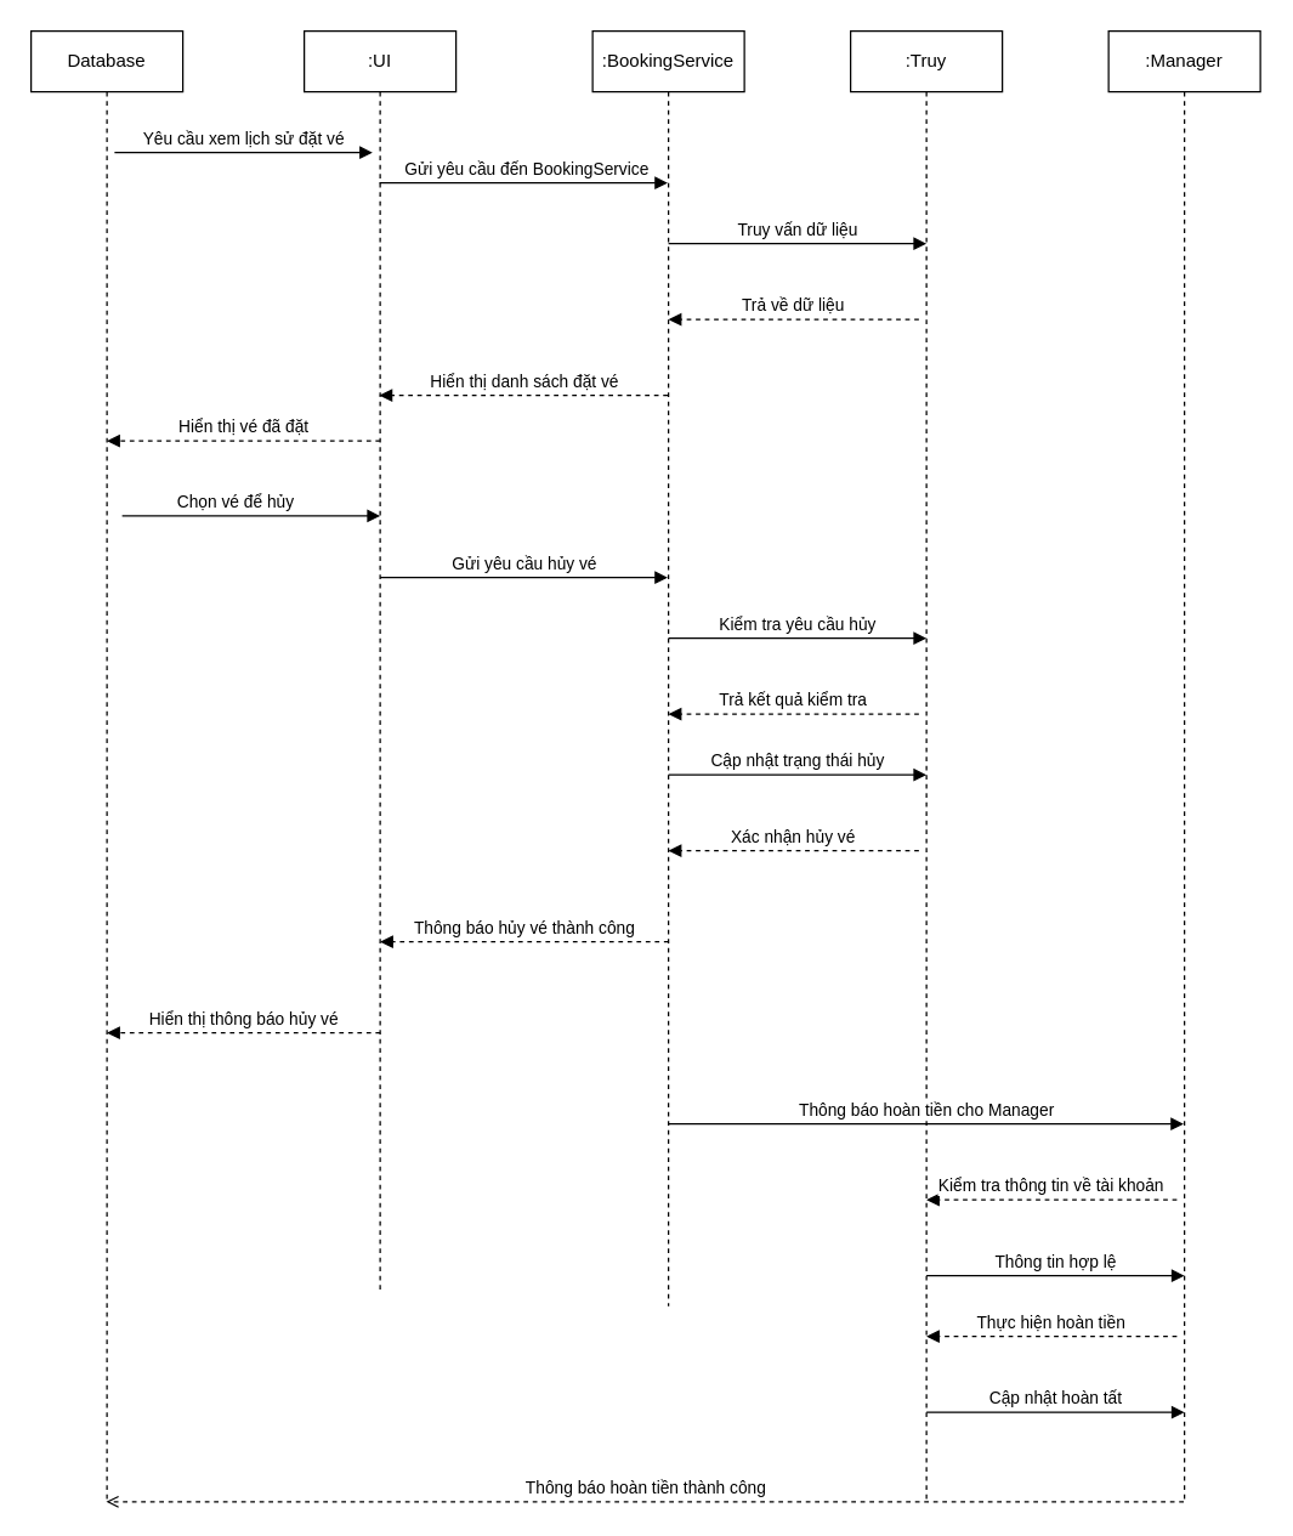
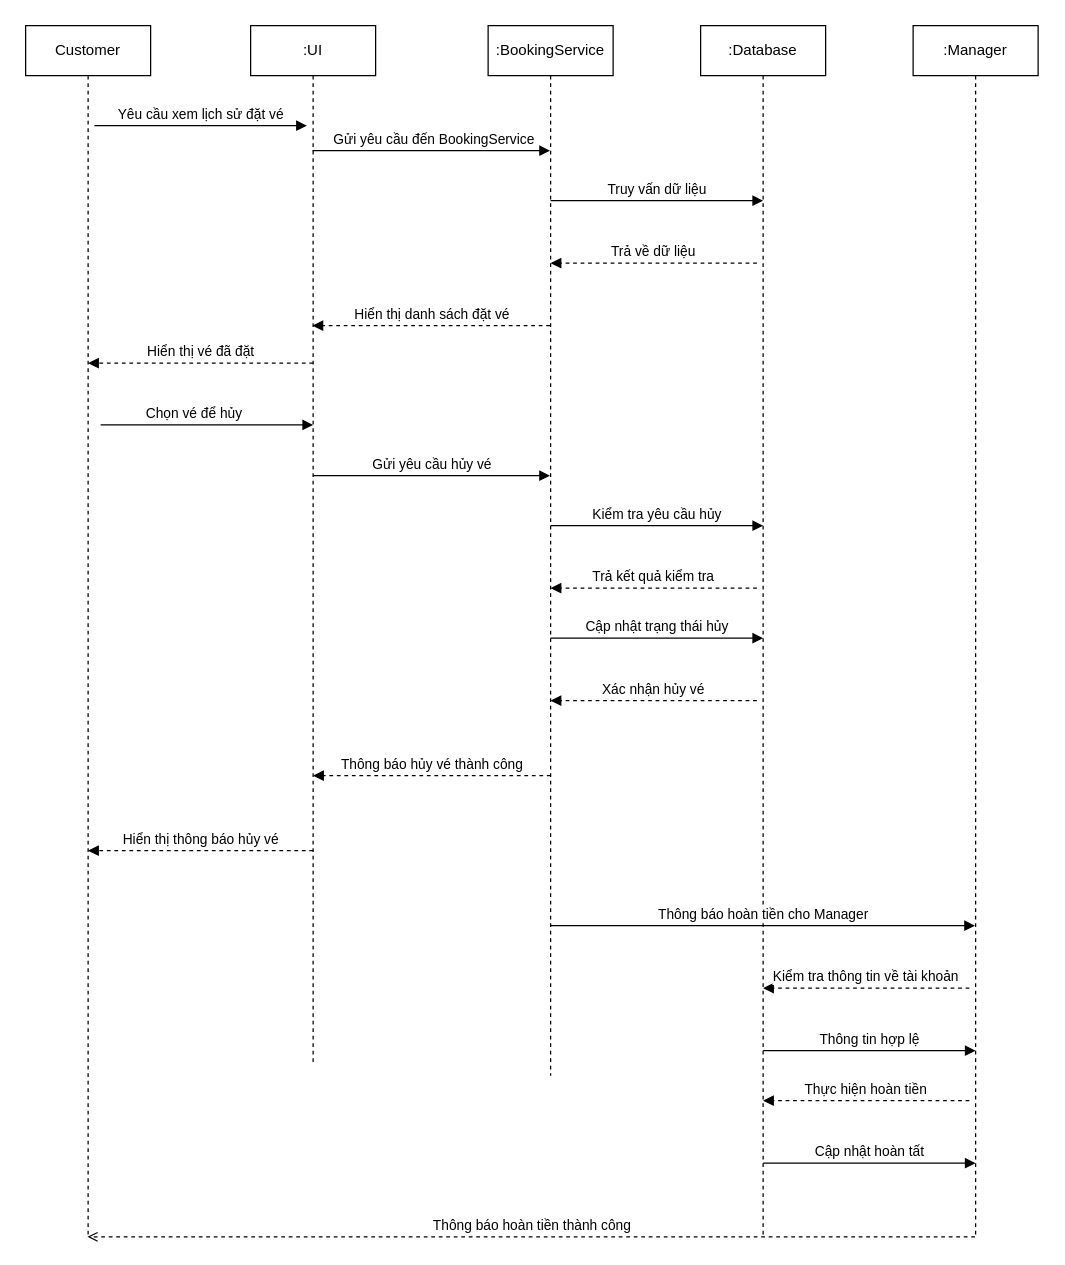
  <mxCell id="0" />
  <mxCell id="1" parent="0" />
- <mxCell id="2" value="Database" style="shape=umlLifeline;perimeter=lifelinePerimeter;whiteSpace=wrap;html=1;container=0;dropTarget=0;collapsible=0;recursiveResize=0;outlineConnect=0;portConstraint=eastwest;newEdgeStyle={&quot;edgeStyle&quot;:&quot;elbowEdgeStyle&quot;,&quot;elbow&quot;:&quot;vertical&quot;,&quot;curved&quot;:0,&quot;rounded&quot;:0};" parent="1" vertex="1"><mxGeometry x="20" y="20" width="100" height="970" as="geometry" /></mxCell>
+ <mxCell id="2" value="Customer" style="shape=umlLifeline;perimeter=lifelinePerimeter;whiteSpace=wrap;html=1;container=0;dropTarget=0;collapsible=0;recursiveResize=0;outlineConnect=0;portConstraint=eastwest;newEdgeStyle={&quot;edgeStyle&quot;:&quot;elbowEdgeStyle&quot;,&quot;elbow&quot;:&quot;vertical&quot;,&quot;curved&quot;:0,&quot;rounded&quot;:0};" parent="1" vertex="1"><mxGeometry x="20" y="20" width="100" height="970" as="geometry" /></mxCell>
  <mxCell id="3" value=":UI" style="shape=umlLifeline;perimeter=lifelinePerimeter;whiteSpace=wrap;html=1;container=0;dropTarget=0;collapsible=0;recursiveResize=0;outlineConnect=0;portConstraint=eastwest;newEdgeStyle={&quot;edgeStyle&quot;:&quot;elbowEdgeStyle&quot;,&quot;elbow&quot;:&quot;vertical&quot;,&quot;curved&quot;:0,&quot;rounded&quot;:0};" parent="1" vertex="1"><mxGeometry x="200" y="20" width="100" height="830" as="geometry" /></mxCell>
  <mxCell id="4" value="Yêu cầu xem lịch sử đặt vé" style="html=1;verticalAlign=bottom;endArrow=block;edgeStyle=elbowEdgeStyle;elbow=vertical;curved=0;rounded=0;" parent="1" edge="1"><mxGeometry relative="1" as="geometry"><mxPoint x="75" y="100" as="sourcePoint" /><Array as="points"><mxPoint x="160" y="100" /></Array><mxPoint x="245" y="100" as="targetPoint" /></mxGeometry></mxCell>
  <mxCell id="5" value="&amp;nbsp;Gửi yêu cầu đến BookingService" style="html=1;verticalAlign=bottom;endArrow=block;edgeStyle=elbowEdgeStyle;elbow=vertical;curved=0;rounded=0;" parent="1" edge="1" target="6" source="3"><mxGeometry relative="1" as="geometry"><mxPoint x="260" y="120" as="sourcePoint" /><Array as="points"><mxPoint x="345" y="120" /></Array><mxPoint x="430" y="120" as="targetPoint" /></mxGeometry></mxCell>
  <mxCell id="6" value=":BookingService" style="shape=umlLifeline;perimeter=lifelinePerimeter;whiteSpace=wrap;html=1;container=0;dropTarget=0;collapsible=0;recursiveResize=0;outlineConnect=0;portConstraint=eastwest;newEdgeStyle={&quot;edgeStyle&quot;:&quot;elbowEdgeStyle&quot;,&quot;elbow&quot;:&quot;vertical&quot;,&quot;curved&quot;:0,&quot;rounded&quot;:0};" vertex="1" parent="1"><mxGeometry x="390" y="20" width="100" height="840" as="geometry" /></mxCell>
- <mxCell id="7" value=":Truy" style="shape=umlLifeline;perimeter=lifelinePerimeter;whiteSpace=wrap;html=1;container=0;dropTarget=0;collapsible=0;recursiveResize=0;outlineConnect=0;portConstraint=eastwest;newEdgeStyle={&quot;edgeStyle&quot;:&quot;elbowEdgeStyle&quot;,&quot;elbow&quot;:&quot;vertical&quot;,&quot;curved&quot;:0,&quot;rounded&quot;:0};" vertex="1" parent="1"><mxGeometry x="560" y="20" width="100" height="970" as="geometry" /></mxCell>
+ <mxCell id="7" value=":Database" style="shape=umlLifeline;perimeter=lifelinePerimeter;whiteSpace=wrap;html=1;container=0;dropTarget=0;collapsible=0;recursiveResize=0;outlineConnect=0;portConstraint=eastwest;newEdgeStyle={&quot;edgeStyle&quot;:&quot;elbowEdgeStyle&quot;,&quot;elbow&quot;:&quot;vertical&quot;,&quot;curved&quot;:0,&quot;rounded&quot;:0};" vertex="1" parent="1"><mxGeometry x="560" y="20" width="100" height="970" as="geometry" /></mxCell>
  <mxCell id="8" value="Truy vấn dữ liệu" style="html=1;verticalAlign=bottom;endArrow=block;edgeStyle=elbowEdgeStyle;elbow=vertical;curved=0;rounded=0;" edge="1" parent="1"><mxGeometry relative="1" as="geometry"><mxPoint x="440" y="160" as="sourcePoint" /><Array as="points"><mxPoint x="525" y="160" /></Array><mxPoint x="610" y="160" as="targetPoint" /></mxGeometry></mxCell>
  <mxCell id="9" value=":Manager" style="shape=umlLifeline;perimeter=lifelinePerimeter;whiteSpace=wrap;html=1;container=0;dropTarget=0;collapsible=0;recursiveResize=0;outlineConnect=0;portConstraint=eastwest;newEdgeStyle={&quot;edgeStyle&quot;:&quot;elbowEdgeStyle&quot;,&quot;elbow&quot;:&quot;vertical&quot;,&quot;curved&quot;:0,&quot;rounded&quot;:0};" vertex="1" parent="1"><mxGeometry x="730" y="20" width="100" height="970" as="geometry" /></mxCell>
  <mxCell id="10" value="Trả về dữ liệu" style="html=1;verticalAlign=bottom;endArrow=block;edgeStyle=elbowEdgeStyle;elbow=horizontal;curved=0;rounded=0;dashed=1;" edge="1" parent="1"><mxGeometry relative="1" as="geometry"><mxPoint x="605" y="210" as="sourcePoint" /><Array as="points"><mxPoint x="530" y="210" /></Array><mxPoint x="440" y="210" as="targetPoint" /></mxGeometry></mxCell>
  <mxCell id="11" value="Hiển thị danh sách đặt vé" style="html=1;verticalAlign=bottom;endArrow=block;edgeStyle=elbowEdgeStyle;elbow=horizontal;curved=0;rounded=0;dashed=1;" edge="1" parent="1" source="6" target="3"><mxGeometry relative="1" as="geometry"><mxPoint x="435" y="260" as="sourcePoint" /><Array as="points"><mxPoint x="360" y="260" /></Array><mxPoint x="270" y="260" as="targetPoint" /></mxGeometry></mxCell>
  <mxCell id="12" value="Hiển thị vé đã đặt" style="html=1;verticalAlign=bottom;endArrow=block;edgeStyle=elbowEdgeStyle;elbow=horizontal;curved=0;rounded=0;dashed=1;" edge="1" parent="1"><mxGeometry relative="1" as="geometry"><mxPoint x="250" y="290" as="sourcePoint" /><Array as="points"><mxPoint x="181" y="290" /></Array><mxPoint x="70" y="290" as="targetPoint" /></mxGeometry></mxCell>
  <mxCell id="13" value="Chọn vé để hủy&lt;span style=&quot;white-space: pre;&quot;&gt;&#09;&lt;/span&gt;" style="html=1;verticalAlign=bottom;endArrow=block;edgeStyle=elbowEdgeStyle;elbow=vertical;curved=0;rounded=0;" edge="1" parent="1"><mxGeometry relative="1" as="geometry"><mxPoint x="80" y="339.47" as="sourcePoint" /><Array as="points"><mxPoint x="165" y="339.47" /></Array><mxPoint x="250" y="339.47" as="targetPoint" /></mxGeometry></mxCell>
  <mxCell id="14" value="Gửi yêu cầu hủy vé" style="html=1;verticalAlign=bottom;endArrow=block;edgeStyle=elbowEdgeStyle;elbow=vertical;curved=0;rounded=0;" edge="1" parent="1" target="6"><mxGeometry relative="1" as="geometry"><mxPoint x="250" y="380" as="sourcePoint" /><Array as="points"><mxPoint x="335" y="380" /></Array><mxPoint x="420" y="380" as="targetPoint" /></mxGeometry></mxCell>
  <mxCell id="15" value="Kiểm tra yêu cầu hủy" style="html=1;verticalAlign=bottom;endArrow=block;edgeStyle=elbowEdgeStyle;elbow=vertical;curved=0;rounded=0;" edge="1" parent="1"><mxGeometry relative="1" as="geometry"><mxPoint x="440" y="420" as="sourcePoint" /><Array as="points"><mxPoint x="525" y="420" /></Array><mxPoint x="610" y="420" as="targetPoint" /></mxGeometry></mxCell>
  <mxCell id="16" value="Trả kết quả kiểm tra" style="html=1;verticalAlign=bottom;endArrow=block;edgeStyle=elbowEdgeStyle;elbow=horizontal;curved=0;rounded=0;dashed=1;" edge="1" parent="1"><mxGeometry relative="1" as="geometry"><mxPoint x="605" y="470" as="sourcePoint" /><Array as="points"><mxPoint x="530" y="470" /></Array><mxPoint x="440" y="470" as="targetPoint" /></mxGeometry></mxCell>
  <mxCell id="17" value="Cập nhật trạng thái hủy" style="html=1;verticalAlign=bottom;endArrow=block;edgeStyle=elbowEdgeStyle;elbow=vertical;curved=0;rounded=0;" edge="1" parent="1"><mxGeometry relative="1" as="geometry"><mxPoint x="440" y="510" as="sourcePoint" /><Array as="points"><mxPoint x="525" y="510" /></Array><mxPoint x="610" y="510" as="targetPoint" /></mxGeometry></mxCell>
  <mxCell id="18" value="Xác nhận hủy vé" style="html=1;verticalAlign=bottom;endArrow=block;edgeStyle=elbowEdgeStyle;elbow=horizontal;curved=0;rounded=0;dashed=1;" edge="1" parent="1"><mxGeometry relative="1" as="geometry"><mxPoint x="605" y="560" as="sourcePoint" /><Array as="points"><mxPoint x="530" y="560" /></Array><mxPoint x="440" y="560" as="targetPoint" /></mxGeometry></mxCell>
  <mxCell id="19" value="Kiểm tra thông tin về tài khoản" style="html=1;verticalAlign=bottom;endArrow=block;edgeStyle=elbowEdgeStyle;elbow=horizontal;curved=0;rounded=0;dashed=1;" edge="1" parent="1"><mxGeometry relative="1" as="geometry"><mxPoint x="775" y="790" as="sourcePoint" /><Array as="points"><mxPoint x="700" y="790" /></Array><mxPoint x="610" y="790" as="targetPoint" /></mxGeometry></mxCell>
  <mxCell id="20" value="Thông báo hủy vé thành công" style="html=1;verticalAlign=bottom;endArrow=block;edgeStyle=elbowEdgeStyle;elbow=horizontal;curved=0;rounded=0;dashed=1;" edge="1" parent="1"><mxGeometry relative="1" as="geometry"><mxPoint x="440" y="620" as="sourcePoint" /><Array as="points"><mxPoint x="360" y="620" /></Array><mxPoint x="250" y="620" as="targetPoint" /></mxGeometry></mxCell>
  <mxCell id="21" value="Hiển thị thông báo hủy vé" style="html=1;verticalAlign=bottom;endArrow=block;edgeStyle=elbowEdgeStyle;elbow=horizontal;curved=0;rounded=0;dashed=1;" edge="1" parent="1"><mxGeometry relative="1" as="geometry"><mxPoint x="250" y="680" as="sourcePoint" /><Array as="points"><mxPoint x="181" y="680" /></Array><mxPoint x="70" y="680" as="targetPoint" /></mxGeometry></mxCell>
  <mxCell id="22" value="Thông báo hoàn tiền cho Manager" style="html=1;verticalAlign=bottom;endArrow=block;edgeStyle=elbowEdgeStyle;elbow=vertical;curved=0;rounded=0;" edge="1" parent="1" target="9"><mxGeometry relative="1" as="geometry"><mxPoint x="440" y="740" as="sourcePoint" /><Array as="points"><mxPoint x="525" y="740" /></Array><mxPoint x="630" y="740" as="targetPoint" /></mxGeometry></mxCell>
  <mxCell id="23" value="Thông tin hợp lệ" style="html=1;verticalAlign=bottom;endArrow=block;edgeStyle=elbowEdgeStyle;elbow=vertical;curved=0;rounded=0;" edge="1" parent="1"><mxGeometry relative="1" as="geometry"><mxPoint x="610" y="840" as="sourcePoint" /><Array as="points"><mxPoint x="695" y="840" /></Array><mxPoint x="780" y="840" as="targetPoint" /></mxGeometry></mxCell>
  <mxCell id="24" value="Thực hiện hoàn tiền" style="html=1;verticalAlign=bottom;endArrow=block;edgeStyle=elbowEdgeStyle;elbow=horizontal;curved=0;rounded=0;dashed=1;" edge="1" parent="1"><mxGeometry relative="1" as="geometry"><mxPoint x="775" y="880" as="sourcePoint" /><Array as="points"><mxPoint x="700" y="880" /></Array><mxPoint x="610" y="880" as="targetPoint" /></mxGeometry></mxCell>
  <mxCell id="25" value="Cập nhật hoàn tất" style="html=1;verticalAlign=bottom;endArrow=block;edgeStyle=elbowEdgeStyle;elbow=vertical;curved=0;rounded=0;" edge="1" parent="1"><mxGeometry relative="1" as="geometry"><mxPoint x="610" y="930" as="sourcePoint" /><Array as="points"><mxPoint x="695" y="930" /></Array><mxPoint x="780" y="930" as="targetPoint" /></mxGeometry></mxCell>
  <mxCell id="26" value="Thông báo hoàn tiền thành công" style="html=1;verticalAlign=bottom;endArrow=open;edgeStyle=elbowEdgeStyle;elbow=horizontal;curved=0;rounded=0;dashed=1;" edge="1" parent="1" source="9" target="2"><mxGeometry relative="1" as="geometry"><mxPoint x="775" y="988.95" as="sourcePoint" /><Array as="points"><mxPoint x="700" y="988.95" /></Array><mxPoint x="610" y="988.95" as="targetPoint" /></mxGeometry></mxCell>
